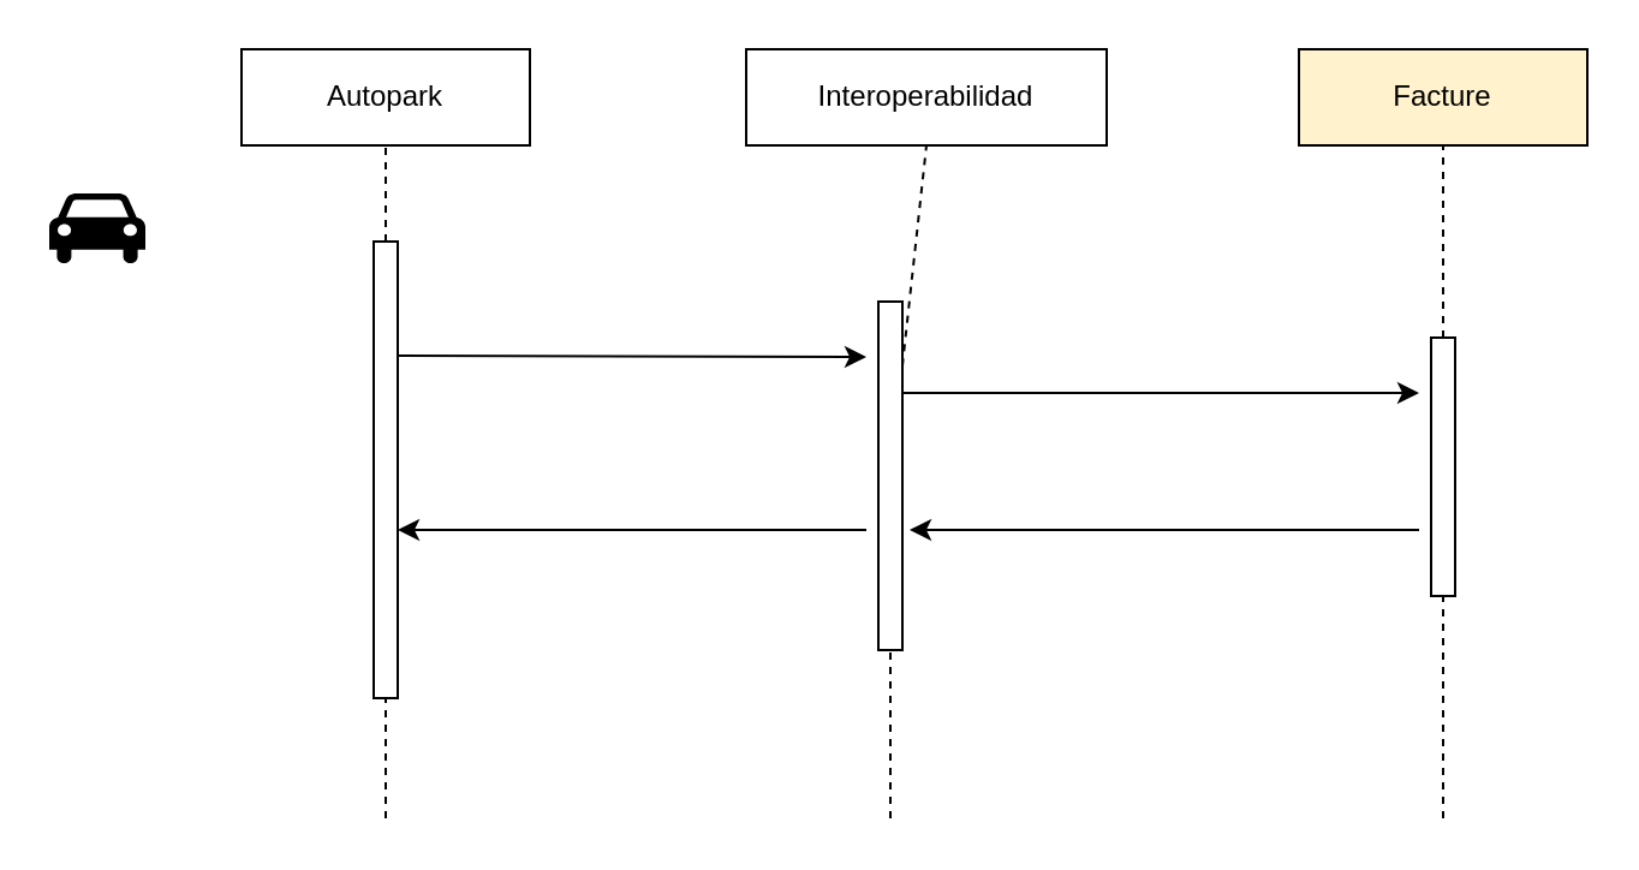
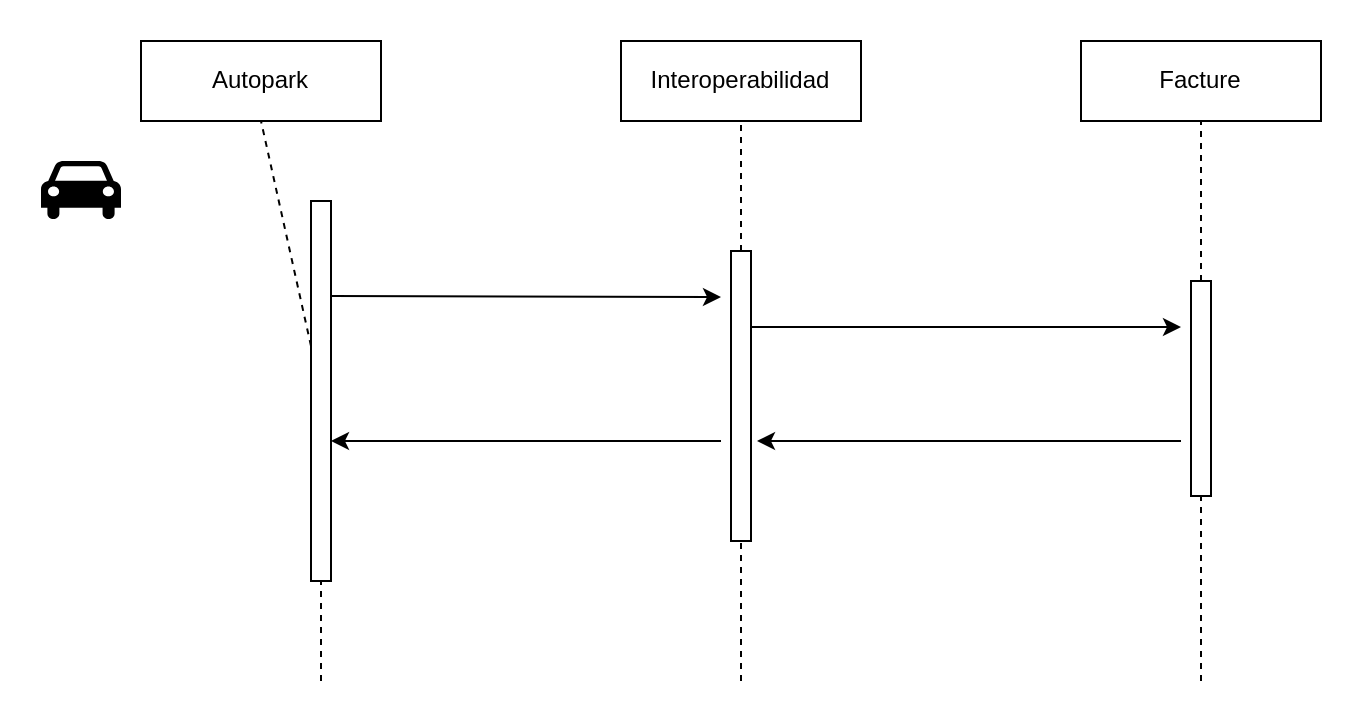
  <mxCell id="0" />
  <mxCell id="1" parent="0" />
  <mxCell id="2" value="" style="shape=mxgraph.signs.transportation.car_4;html=1;pointerEvents=1;fillColor=#000000;strokeColor=none;verticalLabelPosition=bottom;verticalAlign=top;align=center;" vertex="1" parent="1"><mxGeometry x="20" y="80" width="40" height="30" as="geometry" /></mxCell>
- <mxCell id="3" value="Autopark" style="rounded=0;whiteSpace=wrap;html=1;" vertex="1" parent="1"><mxGeometry x="100" y="20" width="120" height="40" as="geometry" /></mxCell>
+ <mxCell id="3" value="Autopark" style="rounded=0;whiteSpace=wrap;html=1;" vertex="1" parent="1"><mxGeometry x="70" y="20" width="120" height="40" as="geometry" /></mxCell>
  <mxCell id="4" value="" style="endArrow=none;dashed=1;html=1;rounded=0;entryX=0.5;entryY=1;entryDx=0;entryDy=0;" edge="1" parent="1" source="10" target="3"><mxGeometry width="50" height="50" relative="1" as="geometry"><mxPoint x="160" y="340" as="sourcePoint" /><mxPoint x="440" y="300" as="targetPoint" /></mxGeometry></mxCell>
- <mxCell id="5" value="Interoperabilidad" style="rounded=0;whiteSpace=wrap;html=1;" vertex="1" parent="1"><mxGeometry x="310" y="20" width="150" height="40" as="geometry" /></mxCell>
+ <mxCell id="5" value="Interoperabilidad" style="rounded=0;whiteSpace=wrap;html=1;" vertex="1" parent="1"><mxGeometry x="310" y="20" width="120" height="40" as="geometry" /></mxCell>
  <mxCell id="6" value="" style="endArrow=none;dashed=1;html=1;rounded=0;entryX=0.5;entryY=1;entryDx=0;entryDy=0;" edge="1" parent="1" target="5" source="13"><mxGeometry width="50" height="50" relative="1" as="geometry"><mxPoint x="370" y="340" as="sourcePoint" /><mxPoint x="650" y="300" as="targetPoint" /></mxGeometry></mxCell>
- <mxCell id="7" value="Facture" style="rounded=0;whiteSpace=wrap;html=1;fillColor=#fff2cc;" vertex="1" parent="1"><mxGeometry x="540" y="20" width="120" height="40" as="geometry" /></mxCell>
+ <mxCell id="7" value="Facture" style="rounded=0;whiteSpace=wrap;html=1;" vertex="1" parent="1"><mxGeometry x="540" y="20" width="120" height="40" as="geometry" /></mxCell>
  <mxCell id="8" value="" style="endArrow=none;dashed=1;html=1;rounded=0;entryX=0.5;entryY=1;entryDx=0;entryDy=0;" edge="1" parent="1" target="7" source="15"><mxGeometry width="50" height="50" relative="1" as="geometry"><mxPoint x="600" y="340" as="sourcePoint" /><mxPoint x="880" y="300" as="targetPoint" /></mxGeometry></mxCell>
  <mxCell id="9" value="" style="endArrow=none;dashed=1;html=1;rounded=0;entryX=0.5;entryY=1;entryDx=0;entryDy=0;" edge="1" parent="1" target="10"><mxGeometry width="50" height="50" relative="1" as="geometry"><mxPoint x="160" y="340" as="sourcePoint" /><mxPoint x="160" y="60" as="targetPoint" /></mxGeometry></mxCell>
  <mxCell id="10" value="" style="rounded=0;whiteSpace=wrap;html=1;" vertex="1" parent="1"><mxGeometry x="155" y="100" width="10" height="190" as="geometry" /></mxCell>
  <mxCell id="11" value="" style="endArrow=classic;html=1;rounded=0;exitX=1;exitY=0.25;exitDx=0;exitDy=0;" edge="1" parent="1" source="10"><mxGeometry width="50" height="50" relative="1" as="geometry"><mxPoint x="220" y="180" as="sourcePoint" /><mxPoint x="360" y="148" as="targetPoint" /></mxGeometry></mxCell>
  <mxCell id="12" value="" style="endArrow=none;dashed=1;html=1;rounded=0;entryX=0.5;entryY=1;entryDx=0;entryDy=0;" edge="1" parent="1" target="13"><mxGeometry width="50" height="50" relative="1" as="geometry"><mxPoint x="370" y="340" as="sourcePoint" /><mxPoint x="370" y="60" as="targetPoint" /></mxGeometry></mxCell>
  <mxCell id="13" value="" style="rounded=0;whiteSpace=wrap;html=1;" vertex="1" parent="1"><mxGeometry x="365" y="125" width="10" height="145" as="geometry" /></mxCell>
  <mxCell id="14" value="" style="endArrow=none;dashed=1;html=1;rounded=0;entryX=0.5;entryY=1;entryDx=0;entryDy=0;" edge="1" parent="1" target="15"><mxGeometry width="50" height="50" relative="1" as="geometry"><mxPoint x="600" y="340" as="sourcePoint" /><mxPoint x="600" y="60" as="targetPoint" /></mxGeometry></mxCell>
  <mxCell id="15" value="" style="rounded=0;whiteSpace=wrap;html=1;" vertex="1" parent="1"><mxGeometry x="595" y="140" width="10" height="107.5" as="geometry" /></mxCell>
  <mxCell id="16" value="" style="endArrow=classic;html=1;rounded=0;exitX=1;exitY=0.25;exitDx=0;exitDy=0;" edge="1" parent="1"><mxGeometry width="50" height="50" relative="1" as="geometry"><mxPoint x="375" y="163" as="sourcePoint" /><mxPoint x="590" y="163" as="targetPoint" /></mxGeometry></mxCell>
  <mxCell id="17" value="" style="endArrow=classic;html=1;rounded=0;entryX=1.3;entryY=0.655;entryDx=0;entryDy=0;entryPerimeter=0;" edge="1" parent="1" target="13"><mxGeometry width="50" height="50" relative="1" as="geometry"><mxPoint x="590" y="220" as="sourcePoint" /><mxPoint x="570" y="350" as="targetPoint" /></mxGeometry></mxCell>
  <mxCell id="18" value="" style="endArrow=classic;html=1;rounded=0;entryX=1.3;entryY=0.655;entryDx=0;entryDy=0;entryPerimeter=0;" edge="1" parent="1"><mxGeometry width="50" height="50" relative="1" as="geometry"><mxPoint x="360" y="220" as="sourcePoint" /><mxPoint x="165" y="220" as="targetPoint" /></mxGeometry></mxCell>
